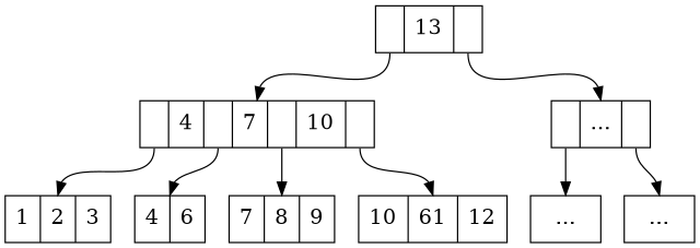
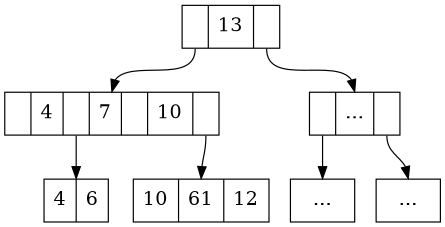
  digraph {
    node [fontsize=16 shape=record]
    edge [headport=n]
    n1 [label="<c>|4|<d>|7|<e>|10|<f>"]
-   n2 [label="1|2|3"]
    n3 [label="4|6"]
-   n4 [label="7|8|9"]
    n5 [label="10|61|12"]
    n6 [label="<x>|13|<z>"]
    n7 [label="<a>|...|<b>"]
    n8 [label="..."]
    n9 [label="..."]
-   n1 -> n2 [tailport=c]
    n1 -> n3 [tailport=d]
-   n1 -> n4 [tailport=e]
    n1 -> n5 [tailport=f]
    n6 -> n1 [tailport=x]
    n6 -> n7 [tailport=z]
    n7 -> n8 [tailport=a]
    n7 -> n9 [tailport=b]
  }
